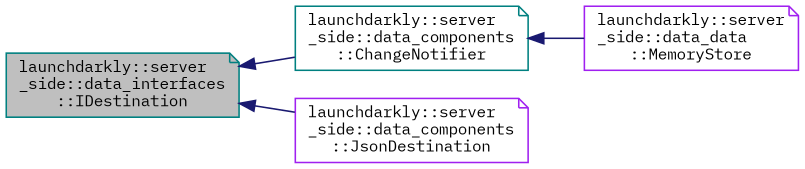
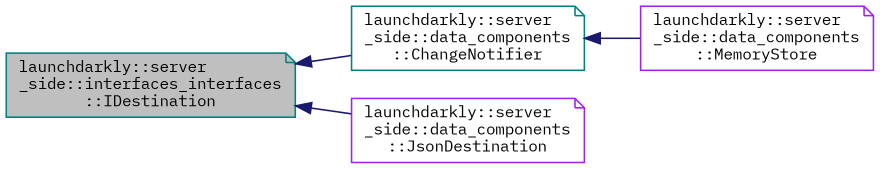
  digraph {
    fontname="IBM Plex Mono"
    rankdir=LR
    node [color=teal fillcolor=white fontname="IBM Plex Mono" fontsize=10 shape=note style=filled]
    edge [color=midnightblue dir=back fontname="IBM Plex Mono" fontsize=10 labelfontname=Helvetica labelfontsize=10 style=solid]
-   n1 [fillcolor=grey75 fontcolor=black height=0.2 label="launchdarkly::server\l_side::data_interfaces\l::IDestination" width=0.4]
+   n1 [fillcolor=grey75 fontcolor=black height=0.2 label="launchdarkly::server\l_side::interfaces_interfaces\l::IDestination" width=0.4]
    n2 [height=0.2 label="launchdarkly::server\l_side::data_components\l::ChangeNotifier" width=0.4]
    n3 [color=purple height=0.2 label="launchdarkly::server\l_side::data_components\l::JsonDestination" width=0.4]
-   n4 [color=purple height=0.2 label="launchdarkly::server\l_side::data_data\l::MemoryStore" width=0.4]
+   n4 [color=purple height=0.2 label="launchdarkly::server\l_side::data_components\l::MemoryStore" width=0.4]
    n1 -> n2
    n1 -> n3
    n2 -> n4
  }
